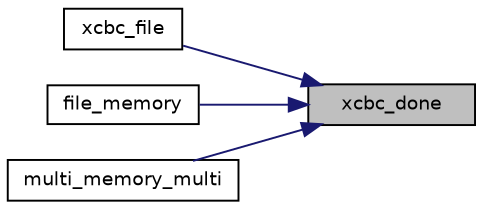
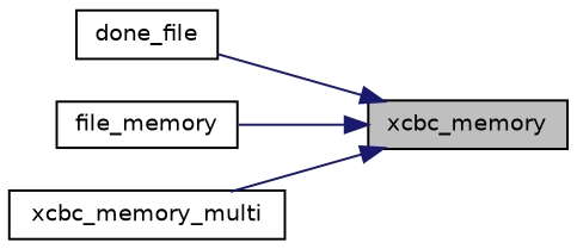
  digraph {
    rankdir=RL
    node [color=black fillcolor=white fontname=Helvetica fontsize=10 shape=record style=filled]
    edge [color=midnightblue dir=back fontname=Helvetica fontsize=10 labelfontname=Helvetica labelfontsize=10 style=solid]
-   n1 [fillcolor=grey75 fontcolor=black height=0.2 label=xcbc_done width=0.4]
-   n2 [height=0.2 label=xcbc_file width=0.4]
+   n1 [fillcolor=grey75 fontcolor=black height=0.2 label=xcbc_memory width=0.4]
+   n2 [height=0.2 label=done_file width=0.4]
    n3 [height=0.2 label=file_memory width=0.4]
-   n4 [height=0.2 label=multi_memory_multi width=0.4]
+   n4 [height=0.2 label=xcbc_memory_multi width=0.4]
    n1 -> n2
    n1 -> n3
    n1 -> n4
  }
